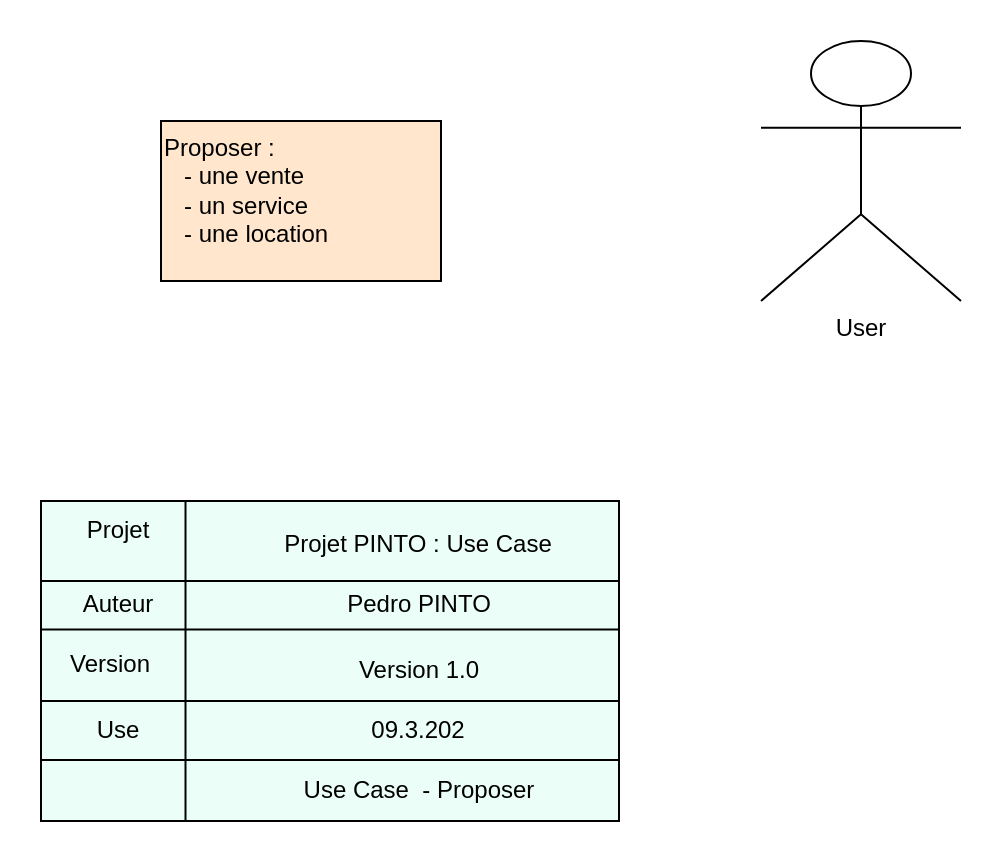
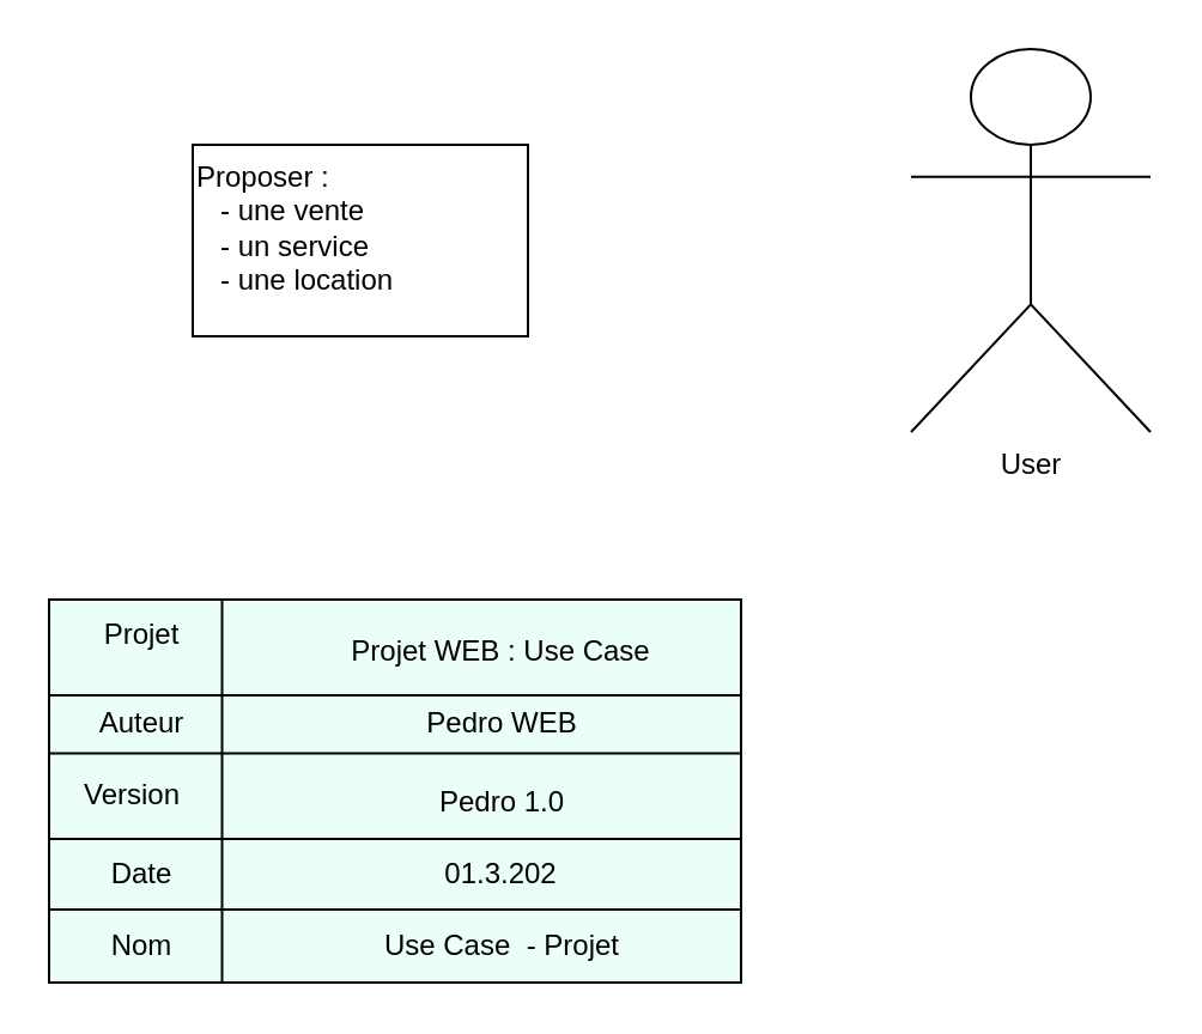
  <mxCell id="0" />
  <mxCell id="1" parent="0" />
- <mxCell id="2" value="User" style="shape=umlActor;verticalLabelPosition=bottom;verticalAlign=top;html=1;outlineConnect=0;" parent="1" vertex="1"><mxGeometry x="380" y="20" width="100" height="130" as="geometry" /></mxCell>
- <mxCell id="3" value="Proposer :&amp;nbsp;&lt;br&gt;&amp;nbsp; &amp;nbsp;- une vente&lt;br&gt;&amp;nbsp; &amp;nbsp;- un service&lt;br&gt;&amp;nbsp; &amp;nbsp;- une location" style="whiteSpace=wrap;html=1;verticalAlign=top;align=left;fillColor=#ffe6cc;" parent="1" vertex="1"><mxGeometry x="80" y="60" width="140" height="80" as="geometry" /></mxCell>
+ <mxCell id="2" value="User" style="shape=umlActor;verticalLabelPosition=bottom;verticalAlign=top;html=1;outlineConnect=0;" parent="1" vertex="1"><mxGeometry x="380" y="20" width="100" height="160" as="geometry" /></mxCell>
+ <mxCell id="3" value="Proposer :&amp;nbsp;&lt;br&gt;&amp;nbsp; &amp;nbsp;- une vente&lt;br&gt;&amp;nbsp; &amp;nbsp;- un service&lt;br&gt;&amp;nbsp; &amp;nbsp;- une location" style="whiteSpace=wrap;html=1;verticalAlign=top;align=left;" parent="1" vertex="1"><mxGeometry x="80" y="60" width="140" height="80" as="geometry" /></mxCell>
  <mxCell id="4" value="" style="rounded=0;whiteSpace=wrap;html=1;fillColor=#EBFFF8;" parent="1" vertex="1"><mxGeometry x="20" y="250" width="289" height="160" as="geometry" /></mxCell>
  <mxCell id="5" value="" style="endArrow=none;html=1;exitX=0;exitY=0.25;exitDx=0;exitDy=0;entryX=1;entryY=0.25;entryDx=0;entryDy=0;" parent="1" source="4" target="4" edge="1"><mxGeometry width="50" height="50" relative="1" as="geometry"><mxPoint x="478" y="-470" as="sourcePoint" /><mxPoint x="528" y="-520" as="targetPoint" /></mxGeometry></mxCell>
  <mxCell id="6" value="" style="endArrow=none;html=1;exitX=0;exitY=0.25;exitDx=0;exitDy=0;entryX=1;entryY=0.25;entryDx=0;entryDy=0;" parent="1" edge="1"><mxGeometry width="50" height="50" relative="1" as="geometry"><mxPoint x="20" y="314.29" as="sourcePoint" /><mxPoint x="309" y="314.29" as="targetPoint" /></mxGeometry></mxCell>
  <mxCell id="7" value="" style="endArrow=none;html=1;exitX=0;exitY=0.25;exitDx=0;exitDy=0;entryX=1;entryY=0.25;entryDx=0;entryDy=0;" parent="1" edge="1"><mxGeometry width="50" height="50" relative="1" as="geometry"><mxPoint x="20" y="350" as="sourcePoint" /><mxPoint x="309" y="350" as="targetPoint" /></mxGeometry></mxCell>
  <mxCell id="8" value="" style="endArrow=none;html=1;exitX=0.25;exitY=1;exitDx=0;exitDy=0;entryX=0.25;entryY=0;entryDx=0;entryDy=0;" parent="1" source="4" target="4" edge="1"><mxGeometry width="50" height="50" relative="1" as="geometry"><mxPoint x="478" y="-470" as="sourcePoint" /><mxPoint x="528" y="-520" as="targetPoint" /></mxGeometry></mxCell>
  <mxCell id="9" value="Projet" style="text;html=1;strokeColor=none;fillColor=none;align=center;verticalAlign=middle;whiteSpace=wrap;rounded=0;" parent="1" vertex="1"><mxGeometry x="39" y="250" width="40" height="30" as="geometry" /></mxCell>
  <mxCell id="10" value="Auteur" style="text;html=1;strokeColor=none;fillColor=none;align=center;verticalAlign=middle;whiteSpace=wrap;rounded=0;" parent="1" vertex="1"><mxGeometry x="39" y="287" width="40" height="30" as="geometry" /></mxCell>
  <mxCell id="11" value="Version" style="text;html=1;strokeColor=none;fillColor=none;align=center;verticalAlign=middle;whiteSpace=wrap;rounded=0;" parent="1" vertex="1"><mxGeometry x="20" y="317" width="70" height="30" as="geometry" /></mxCell>
- <mxCell id="12" value="Use" style="text;html=1;strokeColor=none;fillColor=none;align=center;verticalAlign=middle;whiteSpace=wrap;rounded=0;" parent="1" vertex="1"><mxGeometry x="39" y="350" width="40" height="30" as="geometry" /></mxCell>
- <mxCell id="13" value="Projet PINTO : &lt;font face=&quot;helvetica, sans-serif&quot;&gt;Use Case&lt;/font&gt;" style="text;html=1;strokeColor=none;fillColor=none;align=center;verticalAlign=middle;whiteSpace=wrap;rounded=0;" parent="1" vertex="1"><mxGeometry x="104" y="257" width="210" height="30" as="geometry" /></mxCell>
- <mxCell id="14" value="Pedro PINTO" style="text;html=1;strokeColor=none;fillColor=none;align=center;verticalAlign=middle;whiteSpace=wrap;rounded=0;" parent="1" vertex="1"><mxGeometry x="164.5" y="287" width="89" height="30" as="geometry" /></mxCell>
- <mxCell id="15" value="Version 1.0" style="text;html=1;strokeColor=none;fillColor=none;align=center;verticalAlign=middle;whiteSpace=wrap;rounded=0;" parent="1" vertex="1"><mxGeometry x="164.5" y="320" width="89" height="30" as="geometry" /></mxCell>
- <mxCell id="16" value="09.3.202" style="text;html=1;strokeColor=none;fillColor=none;align=center;verticalAlign=middle;whiteSpace=wrap;rounded=0;" parent="1" vertex="1"><mxGeometry x="189" y="350" width="40" height="30" as="geometry" /></mxCell>
+ <mxCell id="12" value="Date" style="text;html=1;strokeColor=none;fillColor=none;align=center;verticalAlign=middle;whiteSpace=wrap;rounded=0;" parent="1" vertex="1"><mxGeometry x="39" y="350" width="40" height="30" as="geometry" /></mxCell>
+ <mxCell id="13" value="Projet WEB : &lt;font face=&quot;helvetica, sans-serif&quot;&gt;Use Case&lt;/font&gt;" style="text;html=1;strokeColor=none;fillColor=none;align=center;verticalAlign=middle;whiteSpace=wrap;rounded=0;" parent="1" vertex="1"><mxGeometry x="104" y="257" width="210" height="30" as="geometry" /></mxCell>
+ <mxCell id="14" value="Pedro WEB" style="text;html=1;strokeColor=none;fillColor=none;align=center;verticalAlign=middle;whiteSpace=wrap;rounded=0;" parent="1" vertex="1"><mxGeometry x="164.5" y="287" width="89" height="30" as="geometry" /></mxCell>
+ <mxCell id="15" value="Pedro 1.0" style="text;html=1;strokeColor=none;fillColor=none;align=center;verticalAlign=middle;whiteSpace=wrap;rounded=0;" parent="1" vertex="1"><mxGeometry x="164.5" y="320" width="89" height="30" as="geometry" /></mxCell>
+ <mxCell id="16" value="01.3.202" style="text;html=1;strokeColor=none;fillColor=none;align=center;verticalAlign=middle;whiteSpace=wrap;rounded=0;" parent="1" vertex="1"><mxGeometry x="189" y="350" width="40" height="30" as="geometry" /></mxCell>
  <mxCell id="17" value="" style="endArrow=none;html=1;exitX=0;exitY=0.25;exitDx=0;exitDy=0;entryX=1;entryY=0.25;entryDx=0;entryDy=0;" parent="1" edge="1"><mxGeometry width="50" height="50" relative="1" as="geometry"><mxPoint x="20" y="379.52" as="sourcePoint" /><mxPoint x="309" y="379.52" as="targetPoint" /></mxGeometry></mxCell>
- <mxCell id="19" value="Use Case&amp;nbsp; - Proposer" style="text;html=1;strokeColor=none;fillColor=none;align=center;verticalAlign=middle;whiteSpace=wrap;rounded=0;" parent="1" vertex="1"><mxGeometry x="141.5" y="380" width="135" height="30" as="geometry" /></mxCell>
+ <mxCell id="18" value="Nom" style="text;html=1;strokeColor=none;fillColor=none;align=center;verticalAlign=middle;whiteSpace=wrap;rounded=0;" parent="1" vertex="1"><mxGeometry x="39" y="380" width="40" height="30" as="geometry" /></mxCell>
+ <mxCell id="19" value="Use Case&amp;nbsp; - Projet" style="text;html=1;strokeColor=none;fillColor=none;align=center;verticalAlign=middle;whiteSpace=wrap;rounded=0;" parent="1" vertex="1"><mxGeometry x="141.5" y="380" width="135" height="30" as="geometry" /></mxCell>
